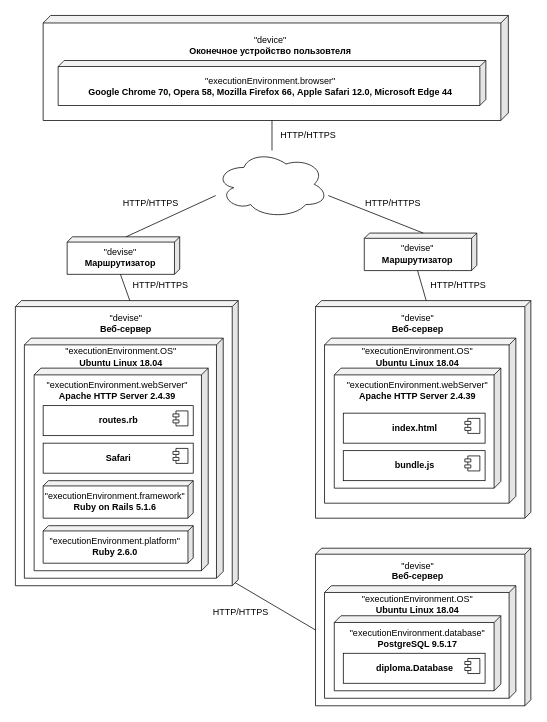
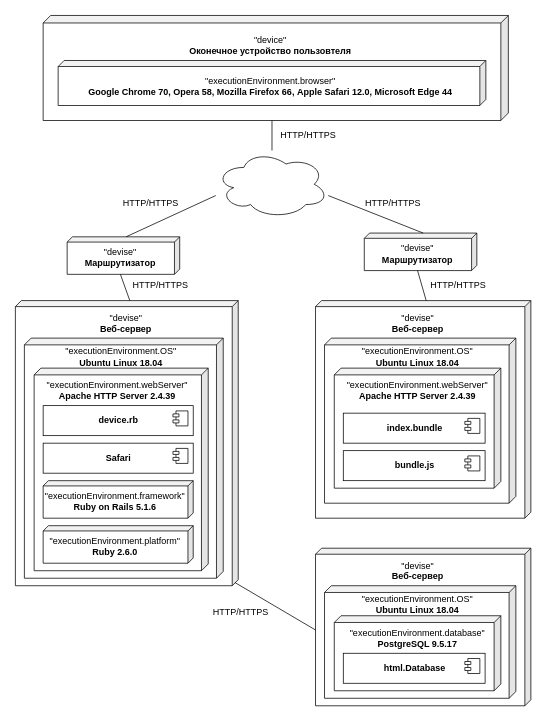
  <mxCell id="0" />
  <mxCell id="1" parent="0" />
  <mxCell id="2" value="" style="shape=cube;whiteSpace=wrap;html=1;boundedLbl=1;backgroundOutline=1;darkOpacity=0.05;darkOpacity2=0.1;shadow=0;comic=0;gradientColor=none;flipH=1;horizontal=1;spacingTop=0;spacing=0;size=10;" vertex="1" parent="1"><mxGeometry x="57" y="20" width="620" height="140" as="geometry" /></mxCell>
  <mxCell id="3" value="&quot;device&quot;&lt;br&gt;&lt;b&gt;Оконечное устройство пользовтеля&lt;/b&gt;" style="text;html=1;strokeColor=none;fillColor=none;align=center;verticalAlign=middle;whiteSpace=wrap;rounded=0;shadow=0;comic=0;" vertex="1" parent="1"><mxGeometry x="245" y="50" width="230" height="20" as="geometry" /></mxCell>
  <mxCell id="4" value="" style="shape=cube;whiteSpace=wrap;html=1;boundedLbl=1;backgroundOutline=1;darkOpacity=0.05;darkOpacity2=0.1;shadow=0;comic=0;gradientColor=none;flipH=1;horizontal=1;spacingTop=0;spacing=0;size=8;" vertex="1" parent="1"><mxGeometry x="77" y="80" width="570" height="60" as="geometry" /></mxCell>
  <mxCell id="5" value="&quot;executionEnvironment.browser&quot;&lt;br&gt;&lt;div&gt;&lt;div&gt;&lt;b&gt;Google Chrome 70,&amp;nbsp;&lt;span&gt;Opera 58,&amp;nbsp;&lt;/span&gt;&lt;span&gt;Mozilla Firefox 66,&amp;nbsp;&lt;/span&gt;&lt;span&gt;Apple Safari 12.0,&amp;nbsp;&lt;/span&gt;&lt;span&gt;Microsoft Edge 44&lt;/span&gt;&lt;/b&gt;&lt;/div&gt;&lt;/div&gt;" style="text;html=1;strokeColor=none;fillColor=none;align=center;verticalAlign=middle;whiteSpace=wrap;rounded=0;shadow=0;comic=0;" vertex="1" parent="1"><mxGeometry x="95" y="105" width="530" height="20" as="geometry" /></mxCell>
  <mxCell id="6" value="" style="ellipse;shape=cloud;whiteSpace=wrap;html=1;shadow=0;comic=0;gradientColor=none;" vertex="1" parent="1"><mxGeometry x="287" y="200" width="150" height="90" as="geometry" /></mxCell>
  <mxCell id="7" value="" style="shape=cube;whiteSpace=wrap;html=1;boundedLbl=1;backgroundOutline=1;darkOpacity=0.05;darkOpacity2=0.1;shadow=0;comic=0;gradientColor=none;flipH=1;horizontal=1;spacingTop=0;spacing=0;size=7;" vertex="1" parent="1"><mxGeometry x="485" y="310" width="150" height="50" as="geometry" /></mxCell>
  <mxCell id="8" value="&quot;devise&quot;&lt;br&gt;&lt;b&gt;Маршрутизатор&lt;/b&gt;&lt;br&gt;" style="text;html=1;strokeColor=none;fillColor=none;align=center;verticalAlign=middle;whiteSpace=wrap;rounded=0;shadow=0;comic=0;" vertex="1" parent="1"><mxGeometry x="485" y="315" width="142" height="45" as="geometry" /></mxCell>
  <mxCell id="9" value="" style="shape=cube;whiteSpace=wrap;html=1;boundedLbl=1;backgroundOutline=1;darkOpacity=0.05;darkOpacity2=0.1;shadow=0;comic=0;gradientColor=none;flipH=1;horizontal=1;spacingTop=0;spacing=0;size=8;" vertex="1" parent="1"><mxGeometry x="420" y="400" width="287" height="290" as="geometry" /></mxCell>
  <mxCell id="10" value="&lt;div style=&quot;text-align: center&quot;&gt;&lt;span&gt;&quot;devise&quot;&lt;/span&gt;&lt;/div&gt;&lt;b&gt;&lt;div style=&quot;text-align: center&quot;&gt;&lt;b&gt;Веб-сервер&lt;/b&gt;&lt;/div&gt;&lt;/b&gt;" style="text;html=1;align=center;" vertex="1" parent="1"><mxGeometry x="426" y="410" width="260" height="30" as="geometry" /></mxCell>
  <mxCell id="11" value="" style="shape=cube;whiteSpace=wrap;html=1;boundedLbl=1;backgroundOutline=1;darkOpacity=0.05;darkOpacity2=0.1;shadow=0;comic=0;gradientColor=none;flipH=1;horizontal=1;spacingTop=0;spacing=0;size=9;" vertex="1" parent="1"><mxGeometry x="432" y="450" width="255" height="220" as="geometry" /></mxCell>
  <mxCell id="12" value="&quot;executionEnvironment.OS&quot;&lt;br&gt;&lt;div&gt;&lt;div&gt;&lt;b&gt;&lt;span&gt;Ubuntu Linux 18.04&lt;/span&gt;&lt;/b&gt;&lt;/div&gt;&lt;/div&gt;" style="text;html=1;strokeColor=none;fillColor=none;align=center;verticalAlign=middle;whiteSpace=wrap;rounded=0;shadow=0;comic=0;" vertex="1" parent="1"><mxGeometry x="435" y="465" width="242" height="20" as="geometry" /></mxCell>
  <mxCell id="13" value="" style="shape=cube;whiteSpace=wrap;html=1;boundedLbl=1;backgroundOutline=1;darkOpacity=0.05;darkOpacity2=0.1;shadow=0;comic=0;gradientColor=none;flipH=1;horizontal=1;spacingTop=0;spacing=0;size=7;" vertex="1" parent="1"><mxGeometry x="89" y="315" width="150" height="50" as="geometry" /></mxCell>
  <mxCell id="14" value="&quot;devise&quot;&lt;br&gt;&lt;b&gt;Маршрутизатор&lt;/b&gt;&lt;br&gt;" style="text;html=1;strokeColor=none;fillColor=none;align=center;verticalAlign=middle;whiteSpace=wrap;rounded=0;shadow=0;comic=0;" vertex="1" parent="1"><mxGeometry x="89" y="320" width="142" height="45" as="geometry" /></mxCell>
  <mxCell id="15" value="" style="shape=cube;whiteSpace=wrap;html=1;boundedLbl=1;backgroundOutline=1;darkOpacity=0.05;darkOpacity2=0.1;shadow=0;comic=0;gradientColor=none;flipH=1;horizontal=1;spacingTop=0;spacing=0;size=9;" vertex="1" parent="1"><mxGeometry x="445" y="490" width="222" height="160" as="geometry" /></mxCell>
  <mxCell id="16" value="&quot;executionEnvironment.webServer&quot;&lt;br&gt;&lt;div&gt;&lt;b&gt;Apache HTTP Server 2.4.39&lt;/b&gt;&lt;/div&gt;" style="text;html=1;strokeColor=none;fillColor=none;align=center;verticalAlign=middle;whiteSpace=wrap;rounded=0;shadow=0;comic=0;" vertex="1" parent="1"><mxGeometry x="451" y="510" width="210" height="20" as="geometry" /></mxCell>
- <mxCell id="17" value="&lt;b&gt;index.html&lt;/b&gt;" style="html=1;shadow=0;comic=0;gradientColor=none;align=center;" vertex="1" parent="1"><mxGeometry x="457" y="550" width="189" height="40" as="geometry" /></mxCell>
+ <mxCell id="17" value="&lt;b&gt;index.bundle&lt;/b&gt;" style="html=1;shadow=0;comic=0;gradientColor=none;align=center;" vertex="1" parent="1"><mxGeometry x="457" y="550" width="189" height="40" as="geometry" /></mxCell>
  <mxCell id="18" value="" style="shape=component;jettyWidth=8;jettyHeight=4;" vertex="1" parent="17"><mxGeometry x="1" width="20" height="20" relative="1" as="geometry"><mxPoint x="-27" y="7" as="offset" /></mxGeometry></mxCell>
  <mxCell id="19" value="&lt;b&gt;bundle.js&lt;/b&gt;" style="html=1;shadow=0;comic=0;gradientColor=none;align=center;" vertex="1" parent="1"><mxGeometry x="457" y="600" width="189" height="40" as="geometry" /></mxCell>
  <mxCell id="20" value="" style="shape=component;jettyWidth=8;jettyHeight=4;" vertex="1" parent="19"><mxGeometry x="1" width="20" height="20" relative="1" as="geometry"><mxPoint x="-27" y="7" as="offset" /></mxGeometry></mxCell>
  <mxCell id="21" value="" style="shape=cube;whiteSpace=wrap;html=1;boundedLbl=1;backgroundOutline=1;darkOpacity=0.05;darkOpacity2=0.1;shadow=0;comic=0;gradientColor=none;flipH=1;horizontal=1;spacingTop=0;spacing=0;size=8;" vertex="1" parent="1"><mxGeometry x="20" y="400" width="297" height="380" as="geometry" /></mxCell>
  <mxCell id="22" value="&lt;div style=&quot;text-align: center&quot;&gt;&lt;span&gt;&quot;devise&quot;&lt;/span&gt;&lt;/div&gt;&lt;b&gt;&lt;div style=&quot;text-align: center&quot;&gt;&lt;b&gt;Веб-сервер&lt;/b&gt;&lt;/div&gt;&lt;/b&gt;" style="text;html=1;align=center;" vertex="1" parent="1"><mxGeometry x="26" y="410" width="281" height="30" as="geometry" /></mxCell>
  <mxCell id="23" value="" style="shape=cube;whiteSpace=wrap;html=1;boundedLbl=1;backgroundOutline=1;darkOpacity=0.05;darkOpacity2=0.1;shadow=0;comic=0;gradientColor=none;flipH=1;horizontal=1;spacingTop=0;spacing=0;size=9;" vertex="1" parent="1"><mxGeometry x="32" y="450" width="265" height="320" as="geometry" /></mxCell>
  <mxCell id="24" value="&quot;executionEnvironment.OS&quot;&lt;br&gt;&lt;div&gt;&lt;div&gt;&lt;b&gt;&lt;span&gt;Ubuntu Linux 18.04&lt;/span&gt;&lt;/b&gt;&lt;/div&gt;&lt;/div&gt;" style="text;html=1;strokeColor=none;fillColor=none;align=center;verticalAlign=middle;whiteSpace=wrap;rounded=0;shadow=0;comic=0;" vertex="1" parent="1"><mxGeometry x="35" y="465" width="252" height="20" as="geometry" /></mxCell>
  <mxCell id="25" value="" style="shape=cube;whiteSpace=wrap;html=1;boundedLbl=1;backgroundOutline=1;darkOpacity=0.05;darkOpacity2=0.1;shadow=0;comic=0;gradientColor=none;flipH=1;horizontal=1;spacingTop=0;spacing=0;size=9;" vertex="1" parent="1"><mxGeometry x="45" y="490" width="232" height="270" as="geometry" /></mxCell>
  <mxCell id="26" value="&quot;executionEnvironment.webServer&quot;&lt;br&gt;&lt;div&gt;&lt;b&gt;Apache HTTP Server 2.4.39&lt;/b&gt;&lt;/div&gt;" style="text;html=1;strokeColor=none;fillColor=none;align=center;verticalAlign=middle;whiteSpace=wrap;rounded=0;shadow=0;comic=0;" vertex="1" parent="1"><mxGeometry x="51" y="510" width="210" height="20" as="geometry" /></mxCell>
- <mxCell id="27" value="&lt;b&gt;routes.rb&lt;/b&gt;" style="html=1;shadow=0;comic=0;gradientColor=none;align=center;" vertex="1" parent="1"><mxGeometry x="57" y="540" width="200" height="40" as="geometry" /></mxCell>
+ <mxCell id="27" value="&lt;b&gt;device.rb&lt;/b&gt;" style="html=1;shadow=0;comic=0;gradientColor=none;align=center;" vertex="1" parent="1"><mxGeometry x="57" y="540" width="200" height="40" as="geometry" /></mxCell>
  <mxCell id="28" value="" style="shape=component;jettyWidth=8;jettyHeight=4;" vertex="1" parent="27"><mxGeometry x="1" width="20" height="20" relative="1" as="geometry"><mxPoint x="-27" y="7" as="offset" /></mxGeometry></mxCell>
  <mxCell id="29" value="" style="shape=cube;whiteSpace=wrap;html=1;boundedLbl=1;backgroundOutline=1;darkOpacity=0.05;darkOpacity2=0.1;shadow=0;comic=0;gradientColor=none;flipH=1;horizontal=1;spacingTop=0;spacing=0;size=7;" vertex="1" parent="1"><mxGeometry x="57" y="640" width="200" height="50" as="geometry" /></mxCell>
  <mxCell id="30" value="&quot;executionEnvironment.framework&quot;&lt;br&gt;&lt;b&gt;Ruby on Rails 5.1.6&lt;/b&gt;&lt;br&gt;" style="text;html=1;strokeColor=none;fillColor=none;align=center;verticalAlign=middle;whiteSpace=wrap;rounded=0;shadow=0;comic=0;" vertex="1" parent="1"><mxGeometry x="59" y="645" width="188" height="45" as="geometry" /></mxCell>
  <mxCell id="31" value="" style="shape=cube;whiteSpace=wrap;html=1;boundedLbl=1;backgroundOutline=1;darkOpacity=0.05;darkOpacity2=0.1;shadow=0;comic=0;gradientColor=none;flipH=1;horizontal=1;spacingTop=0;spacing=0;size=7;" vertex="1" parent="1"><mxGeometry x="57" y="700" width="200" height="50" as="geometry" /></mxCell>
  <mxCell id="32" value="&quot;executionEnvironment.platform&quot;&lt;br&gt;&lt;b&gt;Ruby 2.6.0&lt;/b&gt;&lt;br&gt;" style="text;html=1;strokeColor=none;fillColor=none;align=center;verticalAlign=middle;whiteSpace=wrap;rounded=0;shadow=0;comic=0;" vertex="1" parent="1"><mxGeometry x="59" y="705" width="188" height="45" as="geometry" /></mxCell>
  <mxCell id="33" value="&lt;b&gt;Safari&lt;/b&gt;" style="html=1;shadow=0;comic=0;gradientColor=none;align=center;" vertex="1" parent="1"><mxGeometry x="57" y="590" width="200" height="40" as="geometry" /></mxCell>
  <mxCell id="34" value="" style="shape=component;jettyWidth=8;jettyHeight=4;" vertex="1" parent="33"><mxGeometry x="1" width="20" height="20" relative="1" as="geometry"><mxPoint x="-27" y="7" as="offset" /></mxGeometry></mxCell>
  <mxCell id="35" value="" style="shape=cube;whiteSpace=wrap;html=1;boundedLbl=1;backgroundOutline=1;darkOpacity=0.05;darkOpacity2=0.1;shadow=0;comic=0;gradientColor=none;flipH=1;horizontal=1;spacingTop=0;spacing=0;size=8;" vertex="1" parent="1"><mxGeometry x="420" y="730" width="287" height="210" as="geometry" /></mxCell>
  <mxCell id="36" value="&lt;div style=&quot;text-align: center&quot;&gt;&lt;span&gt;&quot;devise&quot;&lt;/span&gt;&lt;/div&gt;&lt;b&gt;&lt;div style=&quot;text-align: center&quot;&gt;&lt;b&gt;Веб-сервер&lt;/b&gt;&lt;/div&gt;&lt;/b&gt;" style="text;html=1;align=center;" vertex="1" parent="1"><mxGeometry x="426" y="740" width="260" height="30" as="geometry" /></mxCell>
  <mxCell id="37" value="" style="shape=cube;whiteSpace=wrap;html=1;boundedLbl=1;backgroundOutline=1;darkOpacity=0.05;darkOpacity2=0.1;shadow=0;comic=0;gradientColor=none;flipH=1;horizontal=1;spacingTop=0;spacing=0;size=9;" vertex="1" parent="1"><mxGeometry x="432" y="780" width="255" height="150" as="geometry" /></mxCell>
  <mxCell id="38" value="&quot;executionEnvironment.OS&quot;&lt;br&gt;&lt;div&gt;&lt;div&gt;&lt;b&gt;&lt;span&gt;Ubuntu Linux 18.04&lt;/span&gt;&lt;/b&gt;&lt;/div&gt;&lt;/div&gt;" style="text;html=1;strokeColor=none;fillColor=none;align=center;verticalAlign=middle;whiteSpace=wrap;rounded=0;shadow=0;comic=0;" vertex="1" parent="1"><mxGeometry x="435" y="795" width="242" height="20" as="geometry" /></mxCell>
  <mxCell id="39" value="" style="shape=cube;whiteSpace=wrap;html=1;boundedLbl=1;backgroundOutline=1;darkOpacity=0.05;darkOpacity2=0.1;shadow=0;comic=0;gradientColor=none;flipH=1;horizontal=1;spacingTop=0;spacing=0;size=9;" vertex="1" parent="1"><mxGeometry x="445" y="820" width="222" height="100" as="geometry" /></mxCell>
  <mxCell id="40" value="&quot;executionEnvironment.database&quot;&lt;br&gt;&lt;div&gt;&lt;b&gt;PostgreSQL 9.5.17&lt;/b&gt;&lt;/div&gt;" style="text;html=1;strokeColor=none;fillColor=none;align=center;verticalAlign=middle;whiteSpace=wrap;rounded=0;shadow=0;comic=0;" vertex="1" parent="1"><mxGeometry x="451" y="840" width="210" height="20" as="geometry" /></mxCell>
- <mxCell id="41" value="&lt;b&gt;diploma.Database&lt;/b&gt;" style="html=1;shadow=0;comic=0;gradientColor=none;align=center;" vertex="1" parent="1"><mxGeometry x="457" y="870" width="189" height="40" as="geometry" /></mxCell>
+ <mxCell id="41" value="&lt;b&gt;html.Database&lt;/b&gt;" style="html=1;shadow=0;comic=0;gradientColor=none;align=center;" vertex="1" parent="1"><mxGeometry x="457" y="870" width="189" height="40" as="geometry" /></mxCell>
  <mxCell id="42" value="" style="shape=component;jettyWidth=8;jettyHeight=4;" vertex="1" parent="41"><mxGeometry x="1" width="20" height="20" relative="1" as="geometry"><mxPoint x="-27" y="7" as="offset" /></mxGeometry></mxCell>
  <mxCell id="43" value="" style="endArrow=none;html=1;entryX=0;entryY=0;entryDx=315;entryDy=140;entryPerimeter=0;" edge="1" parent="1" target="2"><mxGeometry width="50" height="50" relative="1" as="geometry"><mxPoint x="362" y="200" as="sourcePoint" /><mxPoint x="239" y="210" as="targetPoint" /></mxGeometry></mxCell>
  <mxCell id="44" value="HTTP/HTTPS" style="text;html=1;strokeColor=none;fillColor=none;align=center;verticalAlign=middle;whiteSpace=wrap;rounded=0;shadow=0;comic=0;" vertex="1" parent="1"><mxGeometry x="367" y="170" width="87" height="20" as="geometry" /></mxCell>
  <mxCell id="45" value="" style="endArrow=none;html=1;exitX=0;exitY=0;exitDx=71.5;exitDy=0;exitPerimeter=0;" edge="1" parent="1" source="13"><mxGeometry width="50" height="50" relative="1" as="geometry"><mxPoint x="372" y="210" as="sourcePoint" /><mxPoint x="287" y="260" as="targetPoint" /></mxGeometry></mxCell>
  <mxCell id="46" value="HTTP/HTTPS" style="text;html=1;strokeColor=none;fillColor=none;align=center;verticalAlign=middle;whiteSpace=wrap;rounded=0;shadow=0;comic=0;" vertex="1" parent="1"><mxGeometry x="157" y="260" width="87" height="20" as="geometry" /></mxCell>
  <mxCell id="47" value="" style="endArrow=none;html=1;exitX=0;exitY=0;exitDx=71.5;exitDy=0;exitPerimeter=0;" edge="1" parent="1" source="7"><mxGeometry width="50" height="50" relative="1" as="geometry"><mxPoint x="177.655" y="324.966" as="sourcePoint" /><mxPoint x="437" y="260" as="targetPoint" /></mxGeometry></mxCell>
  <mxCell id="48" value="HTTP/HTTPS" style="text;html=1;strokeColor=none;fillColor=none;align=center;verticalAlign=middle;whiteSpace=wrap;rounded=0;shadow=0;comic=0;" vertex="1" parent="1"><mxGeometry x="480" y="260" width="87" height="20" as="geometry" /></mxCell>
  <mxCell id="49" value="" style="endArrow=none;html=1;exitX=0;exitY=0;exitDx=144.5;exitDy=0;exitPerimeter=0;entryX=0.5;entryY=1;entryDx=0;entryDy=0;" edge="1" parent="1" source="21" target="14"><mxGeometry width="50" height="50" relative="1" as="geometry"><mxPoint x="177.655" y="324.966" as="sourcePoint" /><mxPoint x="297" y="270" as="targetPoint" /></mxGeometry></mxCell>
  <mxCell id="50" value="HTTP/HTTPS" style="text;html=1;strokeColor=none;fillColor=none;align=center;verticalAlign=middle;whiteSpace=wrap;rounded=0;shadow=0;comic=0;" vertex="1" parent="1"><mxGeometry x="170" y="370" width="87" height="20" as="geometry" /></mxCell>
  <mxCell id="51" value="" style="endArrow=none;html=1;exitX=0;exitY=0;exitDx=139.5;exitDy=0;exitPerimeter=0;entryX=0.5;entryY=1;entryDx=0;entryDy=0;" edge="1" parent="1" source="9" target="8"><mxGeometry width="50" height="50" relative="1" as="geometry"><mxPoint x="573.286" y="320" as="sourcePoint" /><mxPoint x="447" y="270" as="targetPoint" /></mxGeometry></mxCell>
  <mxCell id="52" value="HTTP/HTTPS" style="text;html=1;strokeColor=none;fillColor=none;align=center;verticalAlign=middle;whiteSpace=wrap;rounded=0;shadow=0;comic=0;" vertex="1" parent="1"><mxGeometry x="567" y="370" width="87" height="20" as="geometry" /></mxCell>
  <mxCell id="53" value="" style="endArrow=none;html=1;entryX=0;entryY=0;entryDx=4;entryDy=376;entryPerimeter=0;exitX=0;exitY=0;exitDx=287;exitDy=109;exitPerimeter=0;" edge="1" parent="1" source="35" target="21"><mxGeometry width="50" height="50" relative="1" as="geometry"><mxPoint x="417" y="839" as="sourcePoint" /><mxPoint x="170.2" y="375" as="targetPoint" /></mxGeometry></mxCell>
  <mxCell id="54" value="HTTP/HTTPS" style="text;html=1;strokeColor=none;fillColor=none;align=center;verticalAlign=middle;whiteSpace=wrap;rounded=0;shadow=0;comic=0;" vertex="1" parent="1"><mxGeometry x="277" y="805" width="87" height="20" as="geometry" /></mxCell>
